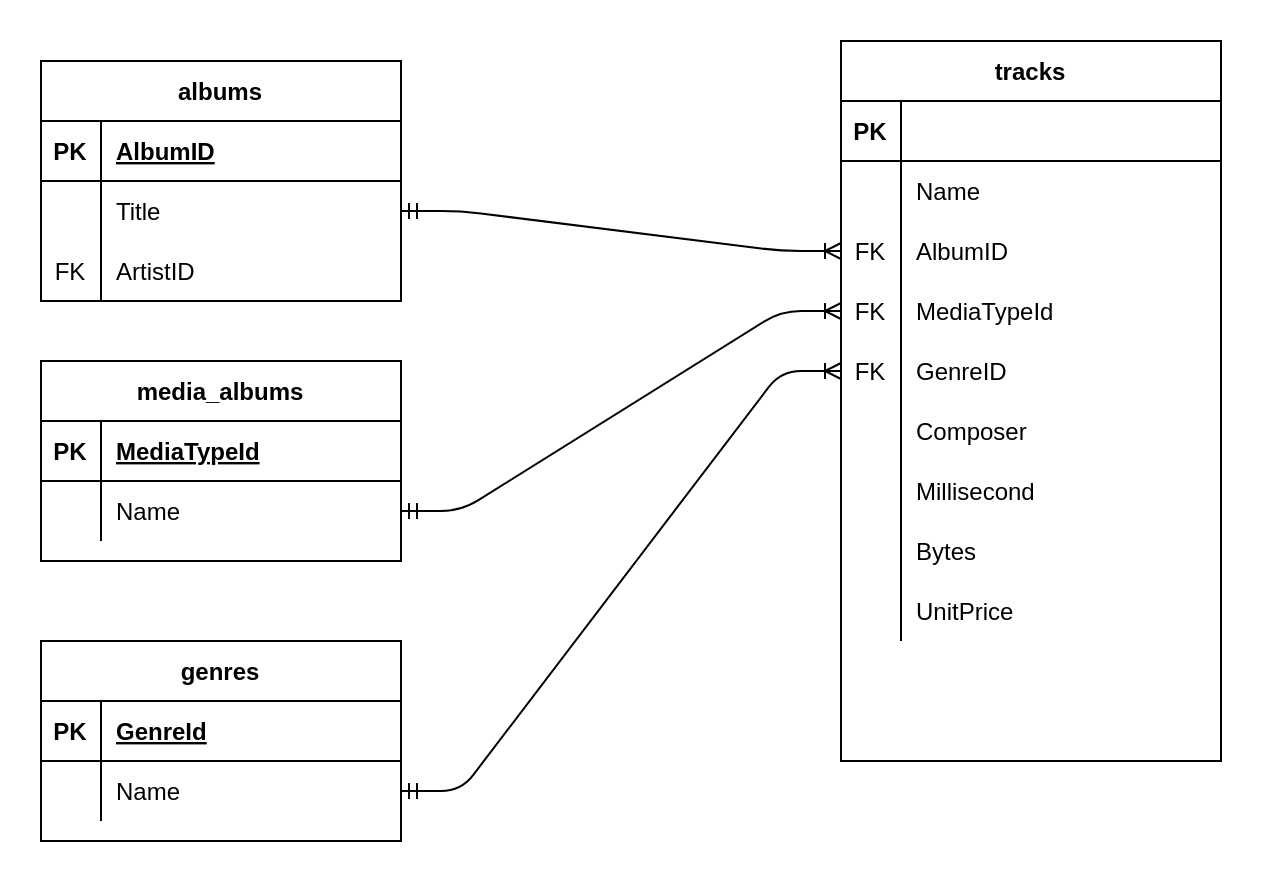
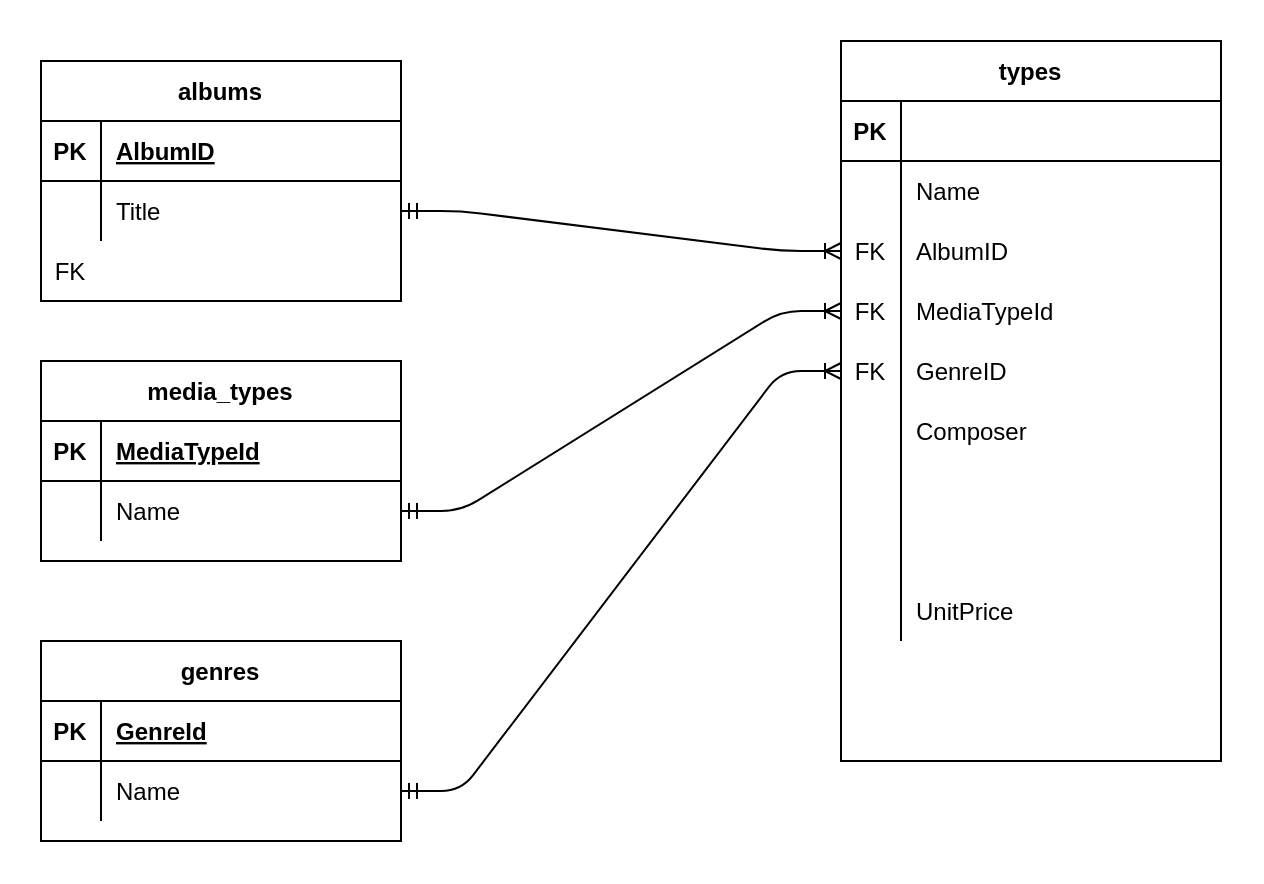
  <mxCell id="0" />
  <mxCell id="1" parent="0" />
- <mxCell id="2" value="tracks" style="shape=table;startSize=30;container=1;collapsible=1;childLayout=tableLayout;fixedRows=1;rowLines=0;fontStyle=1;align=center;resizeLast=1;" vertex="1" parent="1"><mxGeometry x="420" y="20" width="190" height="360" as="geometry" /></mxCell>
+ <mxCell id="2" value="types" style="shape=table;startSize=30;container=1;collapsible=1;childLayout=tableLayout;fixedRows=1;rowLines=0;fontStyle=1;align=center;resizeLast=1;" vertex="1" parent="1"><mxGeometry x="420" y="20" width="190" height="360" as="geometry" /></mxCell>
  <mxCell id="3" value="" style="shape=partialRectangle;collapsible=0;dropTarget=0;pointerEvents=0;fillColor=none;top=0;left=0;bottom=1;right=0;points=[[0,0.5],[1,0.5]];portConstraint=eastwest;" vertex="1" parent="2"><mxGeometry y="30" width="190" height="30" as="geometry" /></mxCell>
  <mxCell id="4" value="PK" style="shape=partialRectangle;connectable=0;fillColor=none;top=0;left=0;bottom=0;right=0;fontStyle=1;overflow=hidden;" vertex="1" parent="3"><mxGeometry width="30" height="30" as="geometry"><mxRectangle width="30" height="30" as="alternateBounds" /></mxGeometry></mxCell>
  <mxCell id="5" value="" style="shape=partialRectangle;collapsible=0;dropTarget=0;pointerEvents=0;fillColor=none;top=0;left=0;bottom=0;right=0;points=[[0,0.5],[1,0.5]];portConstraint=eastwest;" vertex="1" parent="2"><mxGeometry y="60" width="190" height="30" as="geometry" /></mxCell>
  <mxCell id="6" value="" style="shape=partialRectangle;connectable=0;fillColor=none;top=0;left=0;bottom=0;right=0;editable=1;overflow=hidden;" vertex="1" parent="5"><mxGeometry width="30" height="30" as="geometry"><mxRectangle width="30" height="30" as="alternateBounds" /></mxGeometry></mxCell>
  <mxCell id="7" value="Name" style="shape=partialRectangle;connectable=0;fillColor=none;top=0;left=0;bottom=0;right=0;align=left;spacingLeft=6;overflow=hidden;" vertex="1" parent="5"><mxGeometry x="30" width="160" height="30" as="geometry"><mxRectangle width="160" height="30" as="alternateBounds" /></mxGeometry></mxCell>
  <mxCell id="8" value="" style="shape=partialRectangle;collapsible=0;dropTarget=0;pointerEvents=0;fillColor=none;top=0;left=0;bottom=0;right=0;points=[[0,0.5],[1,0.5]];portConstraint=eastwest;" vertex="1" parent="2"><mxGeometry y="90" width="190" height="30" as="geometry" /></mxCell>
  <mxCell id="9" value="FK" style="shape=partialRectangle;connectable=0;fillColor=none;top=0;left=0;bottom=0;right=0;editable=1;overflow=hidden;fontStyle=0" vertex="1" parent="8"><mxGeometry width="30" height="30" as="geometry"><mxRectangle width="30" height="30" as="alternateBounds" /></mxGeometry></mxCell>
  <mxCell id="10" value="AlbumID" style="shape=partialRectangle;connectable=0;fillColor=none;top=0;left=0;bottom=0;right=0;align=left;spacingLeft=6;overflow=hidden;fontStyle=0" vertex="1" parent="8"><mxGeometry x="30" width="160" height="30" as="geometry"><mxRectangle width="160" height="30" as="alternateBounds" /></mxGeometry></mxCell>
  <mxCell id="11" value="" style="shape=partialRectangle;collapsible=0;dropTarget=0;pointerEvents=0;fillColor=none;top=0;left=0;bottom=0;right=0;points=[[0,0.5],[1,0.5]];portConstraint=eastwest;" vertex="1" parent="2"><mxGeometry y="120" width="190" height="30" as="geometry" /></mxCell>
  <mxCell id="12" value="FK" style="shape=partialRectangle;connectable=0;fillColor=none;top=0;left=0;bottom=0;right=0;editable=1;overflow=hidden;fontStyle=0" vertex="1" parent="11"><mxGeometry width="30" height="30" as="geometry"><mxRectangle width="30" height="30" as="alternateBounds" /></mxGeometry></mxCell>
  <mxCell id="13" value="MediaTypeId" style="shape=partialRectangle;connectable=0;fillColor=none;top=0;left=0;bottom=0;right=0;align=left;spacingLeft=6;overflow=hidden;fontStyle=0" vertex="1" parent="11"><mxGeometry x="30" width="160" height="30" as="geometry"><mxRectangle width="160" height="30" as="alternateBounds" /></mxGeometry></mxCell>
  <mxCell id="14" value="" style="shape=partialRectangle;collapsible=0;dropTarget=0;pointerEvents=0;fillColor=none;top=0;left=0;bottom=0;right=0;points=[[0,0.5],[1,0.5]];portConstraint=eastwest;" vertex="1" parent="2"><mxGeometry y="150" width="190" height="30" as="geometry" /></mxCell>
  <mxCell id="15" value="FK" style="shape=partialRectangle;connectable=0;fillColor=none;top=0;left=0;bottom=0;right=0;editable=1;overflow=hidden;fontStyle=0" vertex="1" parent="14"><mxGeometry width="30" height="30" as="geometry"><mxRectangle width="30" height="30" as="alternateBounds" /></mxGeometry></mxCell>
  <mxCell id="16" value="GenreID" style="shape=partialRectangle;connectable=0;fillColor=none;top=0;left=0;bottom=0;right=0;align=left;spacingLeft=6;overflow=hidden;" vertex="1" parent="14"><mxGeometry x="30" width="160" height="30" as="geometry"><mxRectangle width="160" height="30" as="alternateBounds" /></mxGeometry></mxCell>
  <mxCell id="17" value="" style="shape=partialRectangle;collapsible=0;dropTarget=0;pointerEvents=0;fillColor=none;top=0;left=0;bottom=0;right=0;points=[[0,0.5],[1,0.5]];portConstraint=eastwest;" vertex="1" parent="2"><mxGeometry y="180" width="190" height="30" as="geometry" /></mxCell>
  <mxCell id="18" value="" style="shape=partialRectangle;connectable=0;fillColor=none;top=0;left=0;bottom=0;right=0;editable=1;overflow=hidden;" vertex="1" parent="17"><mxGeometry width="30" height="30" as="geometry"><mxRectangle width="30" height="30" as="alternateBounds" /></mxGeometry></mxCell>
  <mxCell id="19" value="Composer" style="shape=partialRectangle;connectable=0;fillColor=none;top=0;left=0;bottom=0;right=0;align=left;spacingLeft=6;overflow=hidden;" vertex="1" parent="17"><mxGeometry x="30" width="160" height="30" as="geometry"><mxRectangle width="160" height="30" as="alternateBounds" /></mxGeometry></mxCell>
  <mxCell id="20" value="" style="shape=partialRectangle;collapsible=0;dropTarget=0;pointerEvents=0;fillColor=none;top=0;left=0;bottom=0;right=0;points=[[0,0.5],[1,0.5]];portConstraint=eastwest;" vertex="1" parent="2"><mxGeometry y="210" width="190" height="30" as="geometry" /></mxCell>
  <mxCell id="21" value="" style="shape=partialRectangle;connectable=0;fillColor=none;top=0;left=0;bottom=0;right=0;editable=1;overflow=hidden;" vertex="1" parent="20"><mxGeometry width="30" height="30" as="geometry"><mxRectangle width="30" height="30" as="alternateBounds" /></mxGeometry></mxCell>
- <mxCell id="22" value="Millisecond" style="shape=partialRectangle;connectable=0;fillColor=none;top=0;left=0;bottom=0;right=0;align=left;spacingLeft=6;overflow=hidden;" vertex="1" parent="20"><mxGeometry x="30" width="160" height="30" as="geometry"><mxRectangle width="160" height="30" as="alternateBounds" /></mxGeometry></mxCell>
  <mxCell id="23" value="" style="shape=partialRectangle;collapsible=0;dropTarget=0;pointerEvents=0;fillColor=none;top=0;left=0;bottom=0;right=0;points=[[0,0.5],[1,0.5]];portConstraint=eastwest;" vertex="1" parent="2"><mxGeometry y="240" width="190" height="30" as="geometry" /></mxCell>
  <mxCell id="24" value="" style="shape=partialRectangle;connectable=0;fillColor=none;top=0;left=0;bottom=0;right=0;editable=1;overflow=hidden;" vertex="1" parent="23"><mxGeometry width="30" height="30" as="geometry"><mxRectangle width="30" height="30" as="alternateBounds" /></mxGeometry></mxCell>
- <mxCell id="25" value="Bytes" style="shape=partialRectangle;connectable=0;fillColor=none;top=0;left=0;bottom=0;right=0;align=left;spacingLeft=6;overflow=hidden;" vertex="1" parent="23"><mxGeometry x="30" width="160" height="30" as="geometry"><mxRectangle width="160" height="30" as="alternateBounds" /></mxGeometry></mxCell>
  <mxCell id="26" value="" style="shape=partialRectangle;collapsible=0;dropTarget=0;pointerEvents=0;fillColor=none;top=0;left=0;bottom=0;right=0;points=[[0,0.5],[1,0.5]];portConstraint=eastwest;" vertex="1" parent="2"><mxGeometry y="270" width="190" height="30" as="geometry" /></mxCell>
  <mxCell id="27" value="" style="shape=partialRectangle;connectable=0;fillColor=none;top=0;left=0;bottom=0;right=0;editable=1;overflow=hidden;" vertex="1" parent="26"><mxGeometry width="30" height="30" as="geometry"><mxRectangle width="30" height="30" as="alternateBounds" /></mxGeometry></mxCell>
  <mxCell id="28" value="UnitPrice" style="shape=partialRectangle;connectable=0;fillColor=none;top=0;left=0;bottom=0;right=0;align=left;spacingLeft=6;overflow=hidden;" vertex="1" parent="26"><mxGeometry x="30" width="160" height="30" as="geometry"><mxRectangle width="160" height="30" as="alternateBounds" /></mxGeometry></mxCell>
  <mxCell id="29" value="albums" style="shape=table;startSize=30;container=1;collapsible=1;childLayout=tableLayout;fixedRows=1;rowLines=0;fontStyle=1;align=center;resizeLast=1;" vertex="1" parent="1"><mxGeometry x="20" y="30" width="180" height="120" as="geometry" /></mxCell>
  <mxCell id="30" value="" style="shape=partialRectangle;collapsible=0;dropTarget=0;pointerEvents=0;fillColor=none;top=0;left=0;bottom=1;right=0;points=[[0,0.5],[1,0.5]];portConstraint=eastwest;" vertex="1" parent="29"><mxGeometry y="30" width="180" height="30" as="geometry" /></mxCell>
  <mxCell id="31" value="PK" style="shape=partialRectangle;connectable=0;fillColor=none;top=0;left=0;bottom=0;right=0;fontStyle=1;overflow=hidden;" vertex="1" parent="30"><mxGeometry width="30" height="30" as="geometry"><mxRectangle width="30" height="30" as="alternateBounds" /></mxGeometry></mxCell>
  <mxCell id="32" value="AlbumID" style="shape=partialRectangle;connectable=0;fillColor=none;top=0;left=0;bottom=0;right=0;align=left;spacingLeft=6;fontStyle=5;overflow=hidden;" vertex="1" parent="30"><mxGeometry x="30" width="150" height="30" as="geometry"><mxRectangle width="150" height="30" as="alternateBounds" /></mxGeometry></mxCell>
  <mxCell id="33" value="" style="shape=partialRectangle;collapsible=0;dropTarget=0;pointerEvents=0;fillColor=none;top=0;left=0;bottom=0;right=0;points=[[0,0.5],[1,0.5]];portConstraint=eastwest;" vertex="1" parent="29"><mxGeometry y="60" width="180" height="30" as="geometry" /></mxCell>
  <mxCell id="34" value="" style="shape=partialRectangle;connectable=0;fillColor=none;top=0;left=0;bottom=0;right=0;editable=1;overflow=hidden;" vertex="1" parent="33"><mxGeometry width="30" height="30" as="geometry"><mxRectangle width="30" height="30" as="alternateBounds" /></mxGeometry></mxCell>
  <mxCell id="35" value="Title" style="shape=partialRectangle;connectable=0;fillColor=none;top=0;left=0;bottom=0;right=0;align=left;spacingLeft=6;overflow=hidden;" vertex="1" parent="33"><mxGeometry x="30" width="150" height="30" as="geometry"><mxRectangle width="150" height="30" as="alternateBounds" /></mxGeometry></mxCell>
  <mxCell id="36" value="" style="shape=partialRectangle;collapsible=0;dropTarget=0;pointerEvents=0;fillColor=none;top=0;left=0;bottom=0;right=0;points=[[0,0.5],[1,0.5]];portConstraint=eastwest;" vertex="1" parent="29"><mxGeometry y="90" width="180" height="30" as="geometry" /></mxCell>
  <mxCell id="37" value="FK" style="shape=partialRectangle;connectable=0;fillColor=none;top=0;left=0;bottom=0;right=0;editable=1;overflow=hidden;" vertex="1" parent="36"><mxGeometry width="30" height="30" as="geometry"><mxRectangle width="30" height="30" as="alternateBounds" /></mxGeometry></mxCell>
- <mxCell id="38" value="ArtistID" style="shape=partialRectangle;connectable=0;fillColor=none;top=0;left=0;bottom=0;right=0;align=left;spacingLeft=6;overflow=hidden;" vertex="1" parent="36"><mxGeometry x="30" width="150" height="30" as="geometry"><mxRectangle width="150" height="30" as="alternateBounds" /></mxGeometry></mxCell>
- <mxCell id="39" value="media_albums" style="shape=table;startSize=30;container=1;collapsible=1;childLayout=tableLayout;fixedRows=1;rowLines=0;fontStyle=1;align=center;resizeLast=1;" vertex="1" parent="1"><mxGeometry x="20" y="180" width="180" height="100" as="geometry" /></mxCell>
+ <mxCell id="39" value="media_types" style="shape=table;startSize=30;container=1;collapsible=1;childLayout=tableLayout;fixedRows=1;rowLines=0;fontStyle=1;align=center;resizeLast=1;" vertex="1" parent="1"><mxGeometry x="20" y="180" width="180" height="100" as="geometry" /></mxCell>
  <mxCell id="40" value="" style="shape=partialRectangle;collapsible=0;dropTarget=0;pointerEvents=0;fillColor=none;top=0;left=0;bottom=1;right=0;points=[[0,0.5],[1,0.5]];portConstraint=eastwest;" vertex="1" parent="39"><mxGeometry y="30" width="180" height="30" as="geometry" /></mxCell>
  <mxCell id="41" value="PK" style="shape=partialRectangle;connectable=0;fillColor=none;top=0;left=0;bottom=0;right=0;fontStyle=1;overflow=hidden;" vertex="1" parent="40"><mxGeometry width="30" height="30" as="geometry"><mxRectangle width="30" height="30" as="alternateBounds" /></mxGeometry></mxCell>
  <mxCell id="42" value="MediaTypeId" style="shape=partialRectangle;connectable=0;fillColor=none;top=0;left=0;bottom=0;right=0;align=left;spacingLeft=6;fontStyle=5;overflow=hidden;" vertex="1" parent="40"><mxGeometry x="30" width="150" height="30" as="geometry"><mxRectangle width="150" height="30" as="alternateBounds" /></mxGeometry></mxCell>
  <mxCell id="43" value="" style="shape=partialRectangle;collapsible=0;dropTarget=0;pointerEvents=0;fillColor=none;top=0;left=0;bottom=0;right=0;points=[[0,0.5],[1,0.5]];portConstraint=eastwest;" vertex="1" parent="39"><mxGeometry y="60" width="180" height="30" as="geometry" /></mxCell>
  <mxCell id="44" value="" style="shape=partialRectangle;connectable=0;fillColor=none;top=0;left=0;bottom=0;right=0;editable=1;overflow=hidden;" vertex="1" parent="43"><mxGeometry width="30" height="30" as="geometry"><mxRectangle width="30" height="30" as="alternateBounds" /></mxGeometry></mxCell>
  <mxCell id="45" value="Name" style="shape=partialRectangle;connectable=0;fillColor=none;top=0;left=0;bottom=0;right=0;align=left;spacingLeft=6;overflow=hidden;" vertex="1" parent="43"><mxGeometry x="30" width="150" height="30" as="geometry"><mxRectangle width="150" height="30" as="alternateBounds" /></mxGeometry></mxCell>
  <mxCell id="46" value="genres" style="shape=table;startSize=30;container=1;collapsible=1;childLayout=tableLayout;fixedRows=1;rowLines=0;fontStyle=1;align=center;resizeLast=1;" vertex="1" parent="1"><mxGeometry x="20" y="320" width="180" height="100" as="geometry" /></mxCell>
  <mxCell id="47" value="" style="shape=partialRectangle;collapsible=0;dropTarget=0;pointerEvents=0;fillColor=none;top=0;left=0;bottom=1;right=0;points=[[0,0.5],[1,0.5]];portConstraint=eastwest;" vertex="1" parent="46"><mxGeometry y="30" width="180" height="30" as="geometry" /></mxCell>
  <mxCell id="48" value="PK" style="shape=partialRectangle;connectable=0;fillColor=none;top=0;left=0;bottom=0;right=0;fontStyle=1;overflow=hidden;" vertex="1" parent="47"><mxGeometry width="30" height="30" as="geometry"><mxRectangle width="30" height="30" as="alternateBounds" /></mxGeometry></mxCell>
  <mxCell id="49" value="GenreId" style="shape=partialRectangle;connectable=0;fillColor=none;top=0;left=0;bottom=0;right=0;align=left;spacingLeft=6;fontStyle=5;overflow=hidden;" vertex="1" parent="47"><mxGeometry x="30" width="150" height="30" as="geometry"><mxRectangle width="150" height="30" as="alternateBounds" /></mxGeometry></mxCell>
  <mxCell id="50" value="" style="shape=partialRectangle;collapsible=0;dropTarget=0;pointerEvents=0;fillColor=none;top=0;left=0;bottom=0;right=0;points=[[0,0.5],[1,0.5]];portConstraint=eastwest;" vertex="1" parent="46"><mxGeometry y="60" width="180" height="30" as="geometry" /></mxCell>
  <mxCell id="51" value="" style="shape=partialRectangle;connectable=0;fillColor=none;top=0;left=0;bottom=0;right=0;editable=1;overflow=hidden;" vertex="1" parent="50"><mxGeometry width="30" height="30" as="geometry"><mxRectangle width="30" height="30" as="alternateBounds" /></mxGeometry></mxCell>
  <mxCell id="52" value="Name" style="shape=partialRectangle;connectable=0;fillColor=none;top=0;left=0;bottom=0;right=0;align=left;spacingLeft=6;overflow=hidden;" vertex="1" parent="50"><mxGeometry x="30" width="150" height="30" as="geometry"><mxRectangle width="150" height="30" as="alternateBounds" /></mxGeometry></mxCell>
  <mxCell id="53" value="" style="edgeStyle=entityRelationEdgeStyle;fontSize=12;html=1;endArrow=ERoneToMany;startArrow=ERmandOne;exitX=1;exitY=0.5;exitDx=0;exitDy=0;entryX=0;entryY=0.5;entryDx=0;entryDy=0;" edge="1" parent="1" source="33" target="8"><mxGeometry width="100" height="100" relative="1" as="geometry"><mxPoint x="270" y="35" as="sourcePoint" /><mxPoint x="190" y="55" as="targetPoint" /></mxGeometry></mxCell>
  <mxCell id="54" value="" style="edgeStyle=entityRelationEdgeStyle;fontSize=12;html=1;endArrow=ERoneToMany;startArrow=ERmandOne;exitX=1;exitY=0.5;exitDx=0;exitDy=0;entryX=0;entryY=0.5;entryDx=0;entryDy=0;" edge="1" parent="1" source="43" target="11"><mxGeometry width="100" height="100" relative="1" as="geometry"><mxPoint x="200" y="250" as="sourcePoint" /><mxPoint x="420" y="270" as="targetPoint" /></mxGeometry></mxCell>
  <mxCell id="55" value="" style="edgeStyle=entityRelationEdgeStyle;fontSize=12;html=1;endArrow=ERoneToMany;startArrow=ERmandOne;exitX=1;exitY=0.5;exitDx=0;exitDy=0;entryX=0;entryY=0.5;entryDx=0;entryDy=0;" edge="1" parent="1" source="50" target="14"><mxGeometry width="100" height="100" relative="1" as="geometry"><mxPoint x="220" y="380" as="sourcePoint" /><mxPoint x="440" y="400" as="targetPoint" /></mxGeometry></mxCell>
